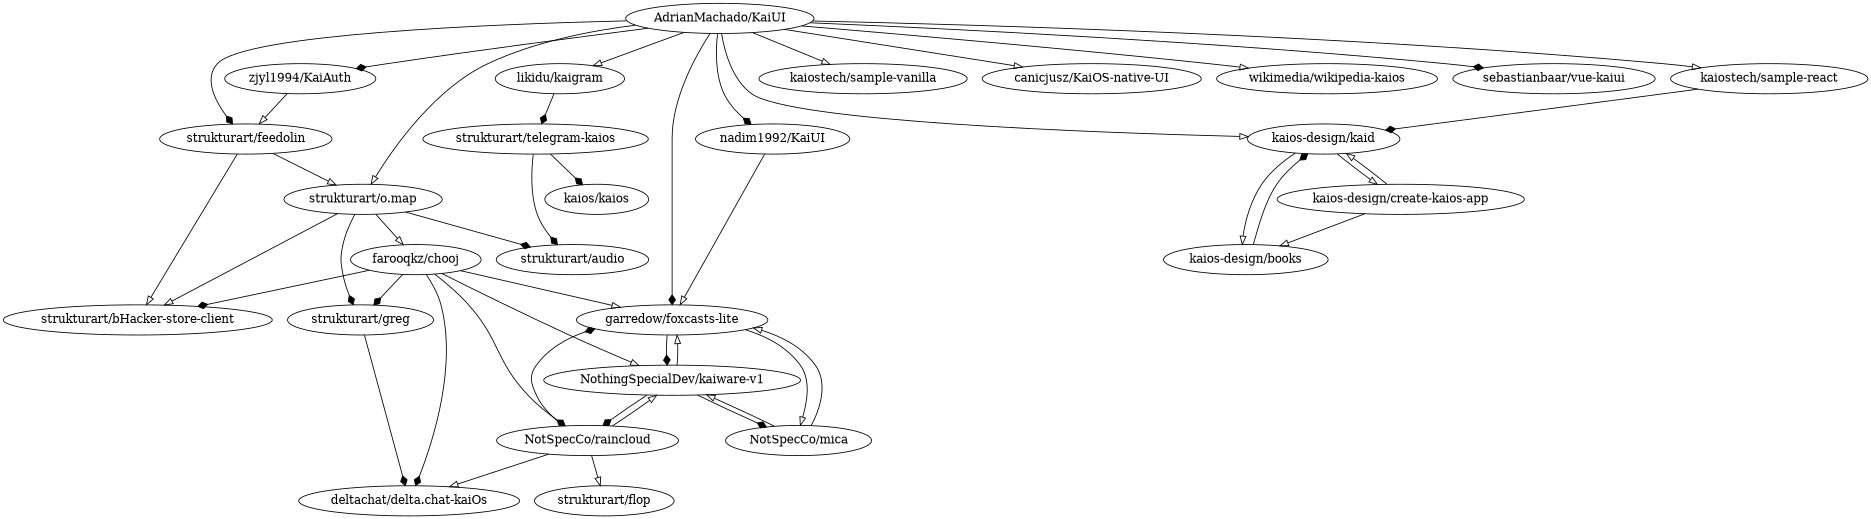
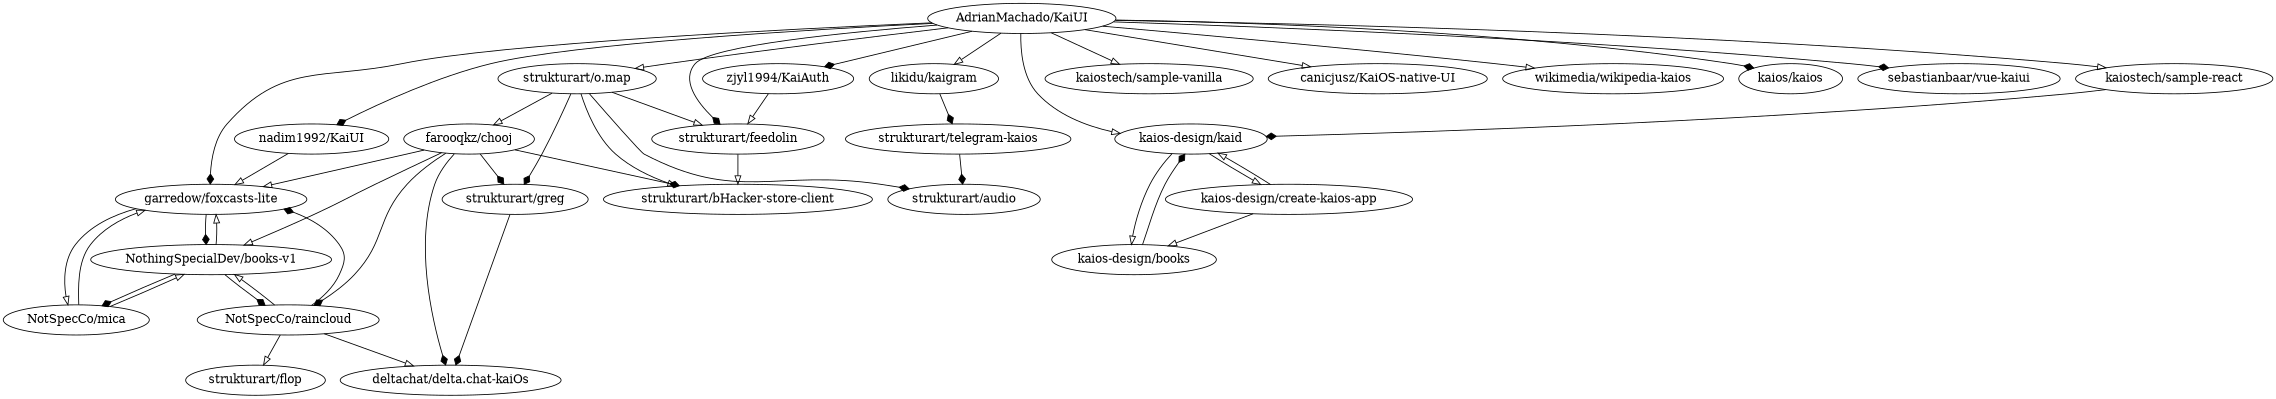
  digraph {
    edge [arrowhead=onormal]
    "strukturart/o.map" [l="2.818,44.992"]
    "strukturart/feedolin" [l="2.828,45.004"]
    "strukturart/bHacker-store-client" [l="2.801,44.99"]
    "strukturart/greg" [l="2.797,44.975"]
    "farooqkz/chooj" [l="2.816,44.972"]
    "strukturart/audio" [l="2.808,45.014"]
    "deltachat/delta.chat-kaiOs" [l="2.804,44.961"]
    "garredow/foxcasts-lite" [l="2.842,44.975"]
-   "NothingSpecialDev/kaiware-v1" [l="2.838,44.963"]
+   "NothingSpecialDev/kaiware-v1" [l="2.838,44.963" label="NothingSpecialDev/books-v1"]
    "NotSpecCo/raincloud" [l="2.823,44.957"]
    "NotSpecCo/mica" [l="2.853,44.963"]
    "strukturart/flop" [l="2.821,44.941"]
    "AdrianMachado/KaiUI" [l="2.853,45.007"]
    "kaiostech/sample-react" [l="2.828,45.022"]
    "nadim1992/KaiUI" [l="2.855,44.987"]
    "kaiostech/sample-vanilla" [l="2.879,44.989"]
    "kaios-design/kaid" [l="2.809,45.025"]
    "canicjusz/KaiOS-native-UI" [l="2.876,45.017"]
    "wikimedia/wikipedia-kaios" [l="2.896,45.005"]
    "kaios/kaios" [l="2.886,45.033"]
    "zjyl1994/KaiAuth" [l="2.846,45.021"]
    "sebastianbaar/vue-kaiui" [l="2.875,45.002"]
    "likidu/kaigram" [l="2.843,45.035"]
    "kaios-design/books" [l="2.789,45.025"]
    "kaios-design/create-kaios-app" [l="2.791,45.037"]
    "strukturart/telegram-kaios" [l="2.819,45.035"]
-   "strukturart/feedolin" -> "strukturart/o.map"
+   "strukturart/o.map" -> "strukturart/feedolin"
    "strukturart/o.map" -> "strukturart/bHacker-store-client"
    "strukturart/o.map" -> "strukturart/greg" [arrowhead=diamond]
    "strukturart/o.map" -> "farooqkz/chooj"
    "strukturart/o.map" -> "strukturart/audio" [arrowhead=diamond]
    "strukturart/feedolin" -> "strukturart/bHacker-store-client"
    "strukturart/greg" -> "deltachat/delta.chat-kaiOs" [arrowhead=diamond]
    "farooqkz/chooj" -> "strukturart/bHacker-store-client" [arrowhead=diamond]
    "farooqkz/chooj" -> "strukturart/greg" [arrowhead=diamond]
    "farooqkz/chooj" -> "deltachat/delta.chat-kaiOs" [arrowhead=diamond]
    "farooqkz/chooj" -> "garredow/foxcasts-lite"
    "farooqkz/chooj" -> "NothingSpecialDev/kaiware-v1"
    "farooqkz/chooj" -> "NotSpecCo/raincloud" [arrowhead=diamond]
    "garredow/foxcasts-lite" -> "NothingSpecialDev/kaiware-v1" [arrowhead=diamond]
    "garredow/foxcasts-lite" -> "NotSpecCo/mica"
    "NothingSpecialDev/kaiware-v1" -> "garredow/foxcasts-lite"
    "NothingSpecialDev/kaiware-v1" -> "NotSpecCo/raincloud" [arrowhead=diamond]
    "NothingSpecialDev/kaiware-v1" -> "NotSpecCo/mica" [arrowhead=diamond]
    "NotSpecCo/raincloud" -> "deltachat/delta.chat-kaiOs"
    "NotSpecCo/raincloud" -> "garredow/foxcasts-lite" [arrowhead=diamond]
    "NotSpecCo/raincloud" -> "NothingSpecialDev/kaiware-v1"
    "NotSpecCo/raincloud" -> "strukturart/flop"
    "NotSpecCo/mica" -> "garredow/foxcasts-lite"
    "NotSpecCo/mica" -> "NothingSpecialDev/kaiware-v1"
    "AdrianMachado/KaiUI" -> "strukturart/o.map"
    "AdrianMachado/KaiUI" -> "strukturart/feedolin" [arrowhead=diamond]
    "AdrianMachado/KaiUI" -> "garredow/foxcasts-lite" [arrowhead=diamond]
    "AdrianMachado/KaiUI" -> "kaiostech/sample-react"
    "AdrianMachado/KaiUI" -> "nadim1992/KaiUI" [arrowhead=diamond]
    "AdrianMachado/KaiUI" -> "kaiostech/sample-vanilla"
    "AdrianMachado/KaiUI" -> "kaios-design/kaid"
    "AdrianMachado/KaiUI" -> "canicjusz/KaiOS-native-UI"
    "AdrianMachado/KaiUI" -> "wikimedia/wikipedia-kaios"
-   "strukturart/telegram-kaios" -> "kaios/kaios" [arrowhead=diamond]
+   "AdrianMachado/KaiUI" -> "kaios/kaios" [arrowhead=diamond]
    "AdrianMachado/KaiUI" -> "zjyl1994/KaiAuth" [arrowhead=diamond]
    "AdrianMachado/KaiUI" -> "sebastianbaar/vue-kaiui" [arrowhead=diamond]
    "AdrianMachado/KaiUI" -> "likidu/kaigram"
    "kaiostech/sample-react" -> "kaios-design/kaid" [arrowhead=diamond]
    "nadim1992/KaiUI" -> "garredow/foxcasts-lite"
    "kaios-design/kaid" -> "kaios-design/books"
    "kaios-design/kaid" -> "kaios-design/create-kaios-app"
    "zjyl1994/KaiAuth" -> "strukturart/feedolin"
    "likidu/kaigram" -> "strukturart/telegram-kaios" [arrowhead=diamond]
    "kaios-design/books" -> "kaios-design/kaid" [arrowhead=diamond]
    "kaios-design/create-kaios-app" -> "kaios-design/kaid"
    "kaios-design/create-kaios-app" -> "kaios-design/books"
    "strukturart/telegram-kaios" -> "strukturart/audio" [arrowhead=diamond]
  }
